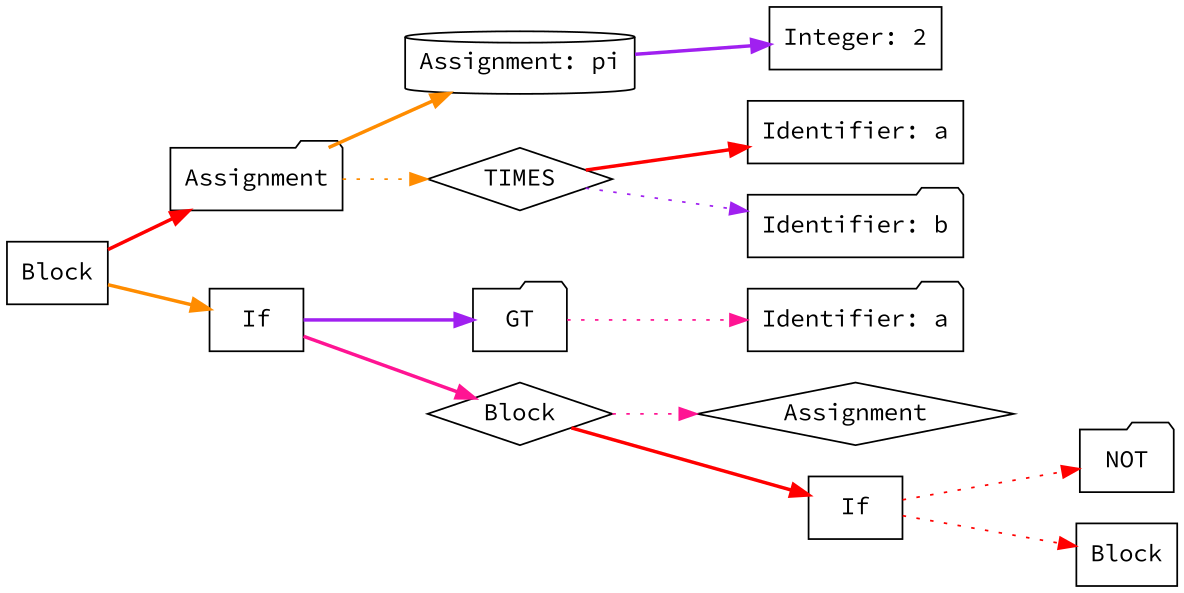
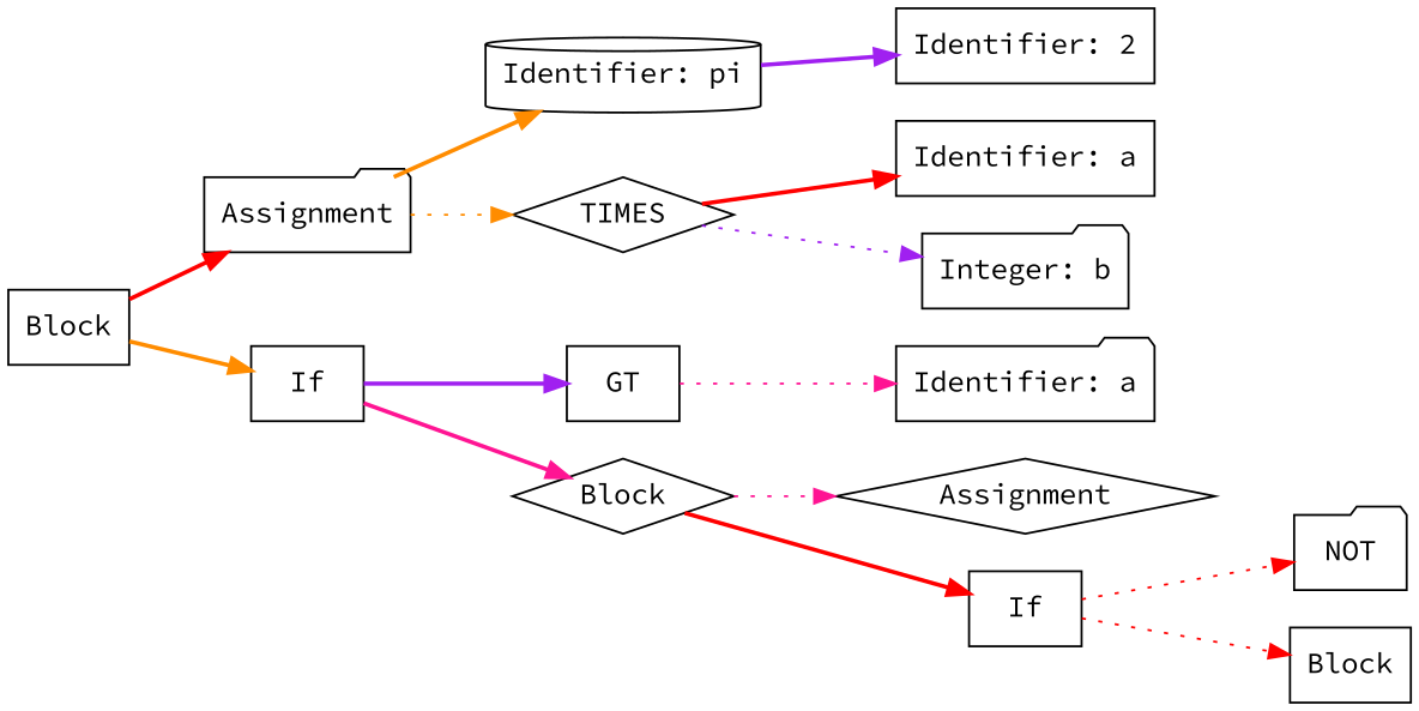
  digraph {
    fontname="Source Code Pro"
    rankdir=LR
    node [fontname="Source Code Pro" shape=box]
    edge [color=red fontname="Source Code Pro" style=bold]
    n1 [label=Block]
    n2 [label=Assignment shape=folder]
    n3 [label=If]
-   n4 [label="Assignment: pi" shape=cylinder]
+   n4 [label="Identifier: pi" shape=cylinder]
    n5 [label=TIMES shape=diamond]
-   n6 [label=GT shape=folder]
+   n6 [label=GT]
    n7 [label=Block shape=diamond]
-   n8 [label="Integer: 2"]
+   n8 [label="Identifier: 2"]
    n9 [label="Identifier: a"]
-   n10 [label="Identifier: b" shape=folder]
+   n10 [label="Integer: b" shape=folder]
    n11 [label="Identifier: a" shape=folder]
    n12 [label=Assignment shape=diamond]
    n13 [label=If]
    n14 [label=NOT shape=folder]
    n15 [label=Block]
    n1 -> n2
    n1 -> n3 [color=darkorange]
    n2 -> n4 [color=darkorange]
    n2 -> n5 [color=darkorange style=dotted]
    n3 -> n6 [color=purple]
    n3 -> n7 [color=deeppink]
    n4 -> n8 [color=purple]
    n5 -> n9
    n5 -> n10 [color=purple style=dotted]
    n6 -> n11 [color=deeppink style=dotted]
    n7 -> n12 [color=deeppink style=dotted]
    n7 -> n13
    n13 -> n14 [style=dotted]
    n13 -> n15 [style=dotted]
  }
